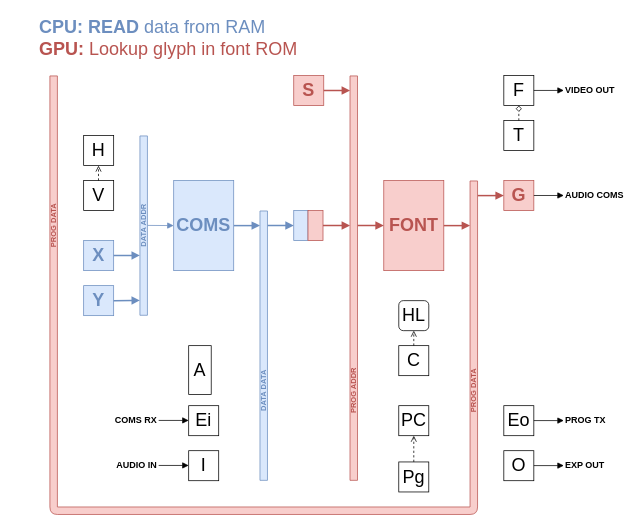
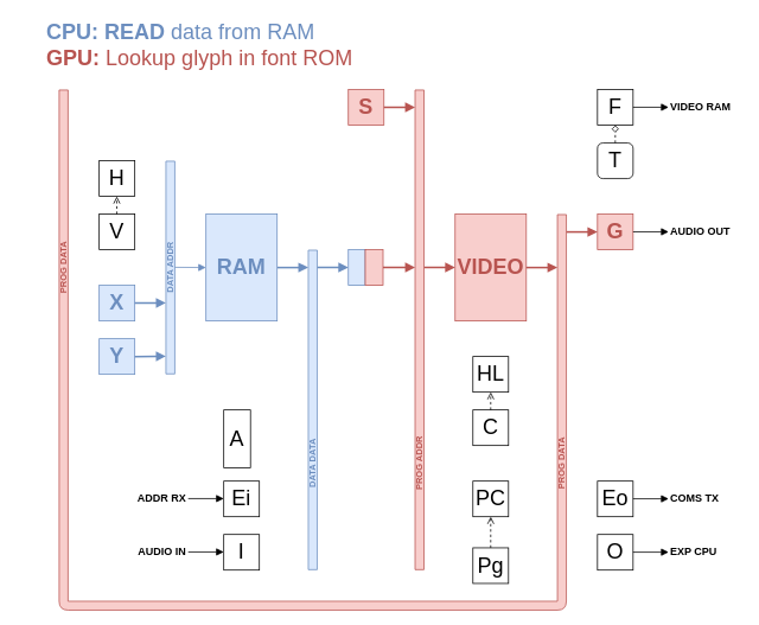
  <mxCell id="0" />
  <mxCell id="1" parent="0" />
  <mxCell id="2" value="&lt;font style=&quot;font-size: 24px&quot;&gt;H&lt;/font&gt;" style="whiteSpace=wrap;html=1;aspect=fixed;" parent="1" vertex="1"><mxGeometry x="111" y="180" width="40" height="40" as="geometry" /></mxCell>
  <mxCell id="3" value="&lt;font style=&quot;font-size: 24px&quot;&gt;V&lt;/font&gt;" style="whiteSpace=wrap;html=1;aspect=fixed;" parent="1" vertex="1"><mxGeometry x="111" y="240" width="40" height="40" as="geometry" /></mxCell>
  <mxCell id="4" value="&lt;font style=&quot;font-size: 24px&quot;&gt;C&lt;/font&gt;" style="whiteSpace=wrap;html=1;aspect=fixed;" parent="1" vertex="1"><mxGeometry x="531" y="460" width="40" height="40" as="geometry" /></mxCell>
  <mxCell id="5" value="&lt;font style=&quot;font-size: 24px&quot; color=&quot;#6c8ebf&quot;&gt;&lt;b&gt;X&lt;/b&gt;&lt;/font&gt;" style="whiteSpace=wrap;html=1;aspect=fixed;fillColor=#dae8fc;strokeColor=#6c8ebf;" parent="1" vertex="1"><mxGeometry x="111" y="320" width="40" height="40" as="geometry" /></mxCell>
  <mxCell id="6" value="&lt;font style=&quot;font-size: 24px&quot; color=&quot;#6c8ebf&quot;&gt;&lt;b&gt;Y&lt;/b&gt;&lt;/font&gt;" style="whiteSpace=wrap;html=1;aspect=fixed;fillColor=#dae8fc;strokeColor=#6c8ebf;" parent="1" vertex="1"><mxGeometry x="111" y="380" width="40" height="40" as="geometry" /></mxCell>
- <mxCell id="7" value="&lt;font style=&quot;font-size: 24px&quot;&gt;HL&lt;/font&gt;" style="whiteSpace=wrap;html=1;aspect=fixed;rounded=1;" parent="1" vertex="1"><mxGeometry x="531" y="400" width="40" height="40" as="geometry" /></mxCell>
+ <mxCell id="7" value="&lt;font style=&quot;font-size: 24px&quot;&gt;HL&lt;/font&gt;" style="whiteSpace=wrap;html=1;aspect=fixed;" parent="1" vertex="1"><mxGeometry x="531" y="400" width="40" height="40" as="geometry" /></mxCell>
  <mxCell id="8" value="" style="edgeStyle=orthogonalEdgeStyle;rounded=0;orthogonalLoop=1;jettySize=auto;html=1;endArrow=block;endFill=1;startArrow=none;startFill=0;exitX=1;exitY=0.5;exitDx=0;exitDy=0;fillColor=#dae8fc;strokeColor=#6c8ebf;strokeWidth=2;" parent="1" source="9" edge="1"><mxGeometry relative="1" as="geometry"><mxPoint x="316" y="300" as="sourcePoint" /><mxPoint x="346" y="300" as="targetPoint" /></mxGeometry></mxCell>
- <mxCell id="9" value="&lt;font style=&quot;font-size: 24px&quot; color=&quot;#6c8ebf&quot;&gt;&lt;b&gt;COMS&lt;/b&gt;&lt;/font&gt;" style="rounded=0;whiteSpace=wrap;html=1;fillColor=#dae8fc;strokeColor=#6c8ebf;" parent="1" vertex="1"><mxGeometry x="231" y="240" width="80" height="120" as="geometry" /></mxCell>
- <mxCell id="10" value="&lt;font style=&quot;font-size: 24px&quot; color=&quot;#b85450&quot;&gt;&lt;b&gt;FONT&lt;/b&gt;&lt;/font&gt;" style="rounded=0;whiteSpace=wrap;html=1;fillColor=#f8cecc;strokeColor=#b85450;" parent="1" vertex="1"><mxGeometry x="511" y="240" width="80" height="120" as="geometry" /></mxCell>
+ <mxCell id="9" value="&lt;font style=&quot;font-size: 24px&quot; color=&quot;#6c8ebf&quot;&gt;&lt;b&gt;RAM&lt;/b&gt;&lt;/font&gt;" style="rounded=0;whiteSpace=wrap;html=1;fillColor=#dae8fc;strokeColor=#6c8ebf;" parent="1" vertex="1"><mxGeometry x="231" y="240" width="80" height="120" as="geometry" /></mxCell>
+ <mxCell id="10" value="&lt;font style=&quot;font-size: 24px&quot; color=&quot;#b85450&quot;&gt;&lt;b&gt;VIDEO&lt;/b&gt;&lt;/font&gt;" style="rounded=0;whiteSpace=wrap;html=1;fillColor=#f8cecc;strokeColor=#b85450;" parent="1" vertex="1"><mxGeometry x="511" y="240" width="80" height="120" as="geometry" /></mxCell>
  <mxCell id="11" value="&lt;font style=&quot;font-size: 24px&quot;&gt;PC&lt;/font&gt;" style="whiteSpace=wrap;html=1;aspect=fixed;" parent="1" vertex="1"><mxGeometry x="531" y="540" width="40" height="40" as="geometry" /></mxCell>
  <mxCell id="12" value="&lt;font style=&quot;font-size: 24px&quot;&gt;Pg&lt;/font&gt;" style="whiteSpace=wrap;html=1;aspect=fixed;" parent="1" vertex="1"><mxGeometry x="531" y="615" width="40" height="40" as="geometry" /></mxCell>
  <mxCell id="13" value="&lt;font size=&quot;1&quot;&gt;&lt;span style=&quot;font-size: 24px&quot;&gt;A&lt;/span&gt;&lt;/font&gt;" style="whiteSpace=wrap;html=1;aspect=fixed;" parent="1" vertex="1"><mxGeometry x="251" y="460" width="30" height="65" as="geometry" /></mxCell>
  <mxCell id="14" value="&lt;font style=&quot;font-size: 24px&quot; color=&quot;#b85450&quot;&gt;&lt;b&gt;S&lt;/b&gt;&lt;/font&gt;" style="whiteSpace=wrap;html=1;aspect=fixed;fillColor=#f8cecc;strokeColor=#b85450;" parent="1" vertex="1"><mxGeometry x="391" y="100" width="40" height="40" as="geometry" /></mxCell>
  <mxCell id="15" value="&lt;font style=&quot;font-size: 24px&quot;&gt;Ei&lt;/font&gt;" style="whiteSpace=wrap;html=1;aspect=fixed;" parent="1" vertex="1"><mxGeometry x="251" y="540" width="40" height="40" as="geometry" /></mxCell>
  <mxCell id="16" value="&lt;font style=&quot;font-size: 24px&quot;&gt;I&lt;/font&gt;" style="whiteSpace=wrap;html=1;aspect=fixed;" parent="1" vertex="1"><mxGeometry x="251" y="600" width="40" height="40" as="geometry" /></mxCell>
  <mxCell id="17" value="&lt;font style=&quot;font-size: 24px&quot;&gt;Eo&lt;/font&gt;" style="whiteSpace=wrap;html=1;aspect=fixed;" parent="1" vertex="1"><mxGeometry x="671" y="540" width="40" height="40" as="geometry" /></mxCell>
  <mxCell id="18" value="&lt;font style=&quot;font-size: 24px&quot;&gt;F&lt;/font&gt;" style="whiteSpace=wrap;html=1;aspect=fixed;" parent="1" vertex="1"><mxGeometry x="671" y="100" width="40" height="40" as="geometry" /></mxCell>
  <mxCell id="19" value="&lt;font style=&quot;font-size: 24px&quot; color=&quot;#b85450&quot;&gt;&lt;b&gt;G&lt;/b&gt;&lt;/font&gt;" style="whiteSpace=wrap;html=1;aspect=fixed;fillColor=#f8cecc;strokeColor=#b85450;" parent="1" vertex="1"><mxGeometry x="671" y="240" width="40" height="40" as="geometry" /></mxCell>
  <mxCell id="20" value="&lt;font style=&quot;font-size: 24px&quot;&gt;O&lt;/font&gt;" style="whiteSpace=wrap;html=1;aspect=fixed;" parent="1" vertex="1"><mxGeometry x="671" y="600" width="40" height="40" as="geometry" /></mxCell>
  <mxCell id="21" value="" style="endArrow=block;html=1;entryX=0;entryY=0.5;entryDx=0;entryDy=0;endFill=1;fillColor=#dae8fc;strokeColor=#6c8ebf;strokeWidth=2;" parent="1" edge="1"><mxGeometry width="50" height="50" relative="1" as="geometry"><mxPoint x="151" y="340" as="sourcePoint" /><mxPoint x="186" y="339.71" as="targetPoint" /></mxGeometry></mxCell>
  <mxCell id="22" value="" style="endArrow=block;html=1;entryX=0;entryY=0.5;entryDx=0;entryDy=0;endFill=1;fillColor=#dae8fc;strokeColor=#6c8ebf;strokeWidth=2;" parent="1" edge="1"><mxGeometry width="50" height="50" relative="1" as="geometry"><mxPoint x="151" y="400" as="sourcePoint" /><mxPoint x="186" y="399.71" as="targetPoint" /></mxGeometry></mxCell>
  <mxCell id="23" value="" style="endArrow=block;html=1;endFill=1;fillColor=#dae8fc;strokeColor=#6c8ebf;" parent="1" edge="1"><mxGeometry width="50" height="50" relative="1" as="geometry"><mxPoint x="196" y="299.71" as="sourcePoint" /><mxPoint x="231" y="300" as="targetPoint" /></mxGeometry></mxCell>
  <mxCell id="24" value="" style="endArrow=block;html=1;endFill=1;fillColor=#dae8fc;strokeColor=#6c8ebf;strokeWidth=2;" parent="1" edge="1"><mxGeometry width="50" height="50" relative="1" as="geometry"><mxPoint x="356" y="299.83" as="sourcePoint" /><mxPoint x="391" y="300" as="targetPoint" /></mxGeometry></mxCell>
  <mxCell id="25" value="" style="endArrow=block;html=1;entryX=0;entryY=0.5;entryDx=0;entryDy=0;endFill=1;exitX=1;exitY=0.5;exitDx=0;exitDy=0;fillColor=#f8cecc;strokeColor=#b85450;strokeWidth=2;" parent="1" source="57" edge="1"><mxGeometry width="50" height="50" relative="1" as="geometry"><mxPoint x="431" y="300" as="sourcePoint" /><mxPoint x="466" y="299.83" as="targetPoint" /></mxGeometry></mxCell>
  <mxCell id="26" value="" style="endArrow=block;html=1;endFill=1;fillColor=#f8cecc;strokeColor=#b85450;strokeWidth=2;" parent="1" edge="1"><mxGeometry width="50" height="50" relative="1" as="geometry"><mxPoint x="476" y="299.83" as="sourcePoint" /><mxPoint x="511" y="300" as="targetPoint" /></mxGeometry></mxCell>
  <mxCell id="27" value="" style="endArrow=block;html=1;entryX=0;entryY=0.5;entryDx=0;entryDy=0;endFill=1;fillColor=#f8cecc;strokeColor=#b85450;strokeWidth=2;" parent="1" edge="1"><mxGeometry width="50" height="50" relative="1" as="geometry"><mxPoint x="431" y="120" as="sourcePoint" /><mxPoint x="466" y="119.92" as="targetPoint" /></mxGeometry></mxCell>
  <mxCell id="28" value="" style="endArrow=block;html=1;endFill=1;fillColor=#f8cecc;strokeColor=#b85450;strokeWidth=2;" parent="1" edge="1"><mxGeometry width="50" height="50" relative="1" as="geometry"><mxPoint x="636" y="260" as="sourcePoint" /><mxPoint x="671" y="260" as="targetPoint" /></mxGeometry></mxCell>
  <mxCell id="29" value="" style="endArrow=block;html=1;endFill=1;fillColor=#f8cecc;strokeColor=#b85450;strokeWidth=2;" parent="1" edge="1"><mxGeometry width="50" height="50" relative="1" as="geometry"><mxPoint x="591" y="300" as="sourcePoint" /><mxPoint x="626" y="300" as="targetPoint" /></mxGeometry></mxCell>
- <mxCell id="30" value="&lt;font style=&quot;font-size: 24px&quot;&gt;T&lt;/font&gt;" style="whiteSpace=wrap;html=1;aspect=fixed;" parent="1" vertex="1"><mxGeometry x="671" y="160" width="40" height="40" as="geometry" /></mxCell>
+ <mxCell id="30" value="&lt;font style=&quot;font-size: 24px&quot;&gt;T&lt;/font&gt;" style="whiteSpace=wrap;html=1;aspect=fixed;rounded=1;" parent="1" vertex="1"><mxGeometry x="671" y="160" width="40" height="40" as="geometry" /></mxCell>
  <mxCell id="31" value="" style="endArrow=diamond;dashed=1;html=1;strokeWidth=1;entryX=0.5;entryY=1;entryDx=0;entryDy=0;exitX=0.5;exitY=0;exitDx=0;exitDy=0;endFill=0;" parent="1" source="30" target="18" edge="1"><mxGeometry width="50" height="50" relative="1" as="geometry"><mxPoint x="711" y="190" as="sourcePoint" /><mxPoint x="761" y="140" as="targetPoint" /></mxGeometry></mxCell>
  <mxCell id="32" value="" style="endArrow=open;dashed=1;html=1;strokeWidth=1;endFill=0;entryX=0.5;entryY=1;entryDx=0;entryDy=0;" parent="1" target="7" edge="1"><mxGeometry width="50" height="50" relative="1" as="geometry"><mxPoint x="551" y="460" as="sourcePoint" /><mxPoint x="551" y="450" as="targetPoint" /></mxGeometry></mxCell>
  <mxCell id="33" value="" style="endArrow=open;dashed=1;html=1;strokeWidth=1;endFill=0;exitX=0.5;exitY=0;exitDx=0;exitDy=0;" parent="1" source="12" edge="1"><mxGeometry width="50" height="50" relative="1" as="geometry"><mxPoint x="581" y="540" as="sourcePoint" /><mxPoint x="551" y="580" as="targetPoint" /></mxGeometry></mxCell>
  <mxCell id="34" value="" style="endArrow=open;dashed=1;html=1;strokeWidth=1;endFill=0;exitX=0.5;exitY=0;exitDx=0;exitDy=0;" parent="1" edge="1"><mxGeometry width="50" height="50" relative="1" as="geometry"><mxPoint x="130.8" y="240" as="sourcePoint" /><mxPoint x="130.8" y="220" as="targetPoint" /></mxGeometry></mxCell>
  <mxCell id="35" value="" style="endArrow=block;html=1;entryX=0;entryY=0.5;entryDx=0;entryDy=0;endFill=1;" parent="1" edge="1"><mxGeometry width="50" height="50" relative="1" as="geometry"><mxPoint x="711" y="559.86" as="sourcePoint" /><mxPoint x="751" y="559.86" as="targetPoint" /></mxGeometry></mxCell>
  <mxCell id="36" value="" style="endArrow=block;html=1;entryX=0;entryY=0.5;entryDx=0;entryDy=0;endFill=1;" parent="1" edge="1"><mxGeometry width="50" height="50" relative="1" as="geometry"><mxPoint x="711" y="619.86" as="sourcePoint" /><mxPoint x="751" y="619.86" as="targetPoint" /></mxGeometry></mxCell>
  <mxCell id="37" value="" style="endArrow=block;html=1;entryX=0;entryY=0.5;entryDx=0;entryDy=0;endFill=1;" parent="1" edge="1"><mxGeometry width="50" height="50" relative="1" as="geometry"><mxPoint x="711" y="259.86" as="sourcePoint" /><mxPoint x="751" y="259.86" as="targetPoint" /></mxGeometry></mxCell>
  <mxCell id="38" value="" style="endArrow=block;html=1;entryX=0;entryY=0.5;entryDx=0;entryDy=0;endFill=1;" parent="1" edge="1"><mxGeometry width="50" height="50" relative="1" as="geometry"><mxPoint x="711" y="119.86" as="sourcePoint" /><mxPoint x="751" y="119.86" as="targetPoint" /></mxGeometry></mxCell>
  <mxCell id="39" value="" style="endArrow=block;html=1;entryX=0;entryY=0.5;entryDx=0;entryDy=0;endFill=1;" parent="1" edge="1"><mxGeometry width="50" height="50" relative="1" as="geometry"><mxPoint x="211" y="559.66" as="sourcePoint" /><mxPoint x="251" y="559.66" as="targetPoint" /></mxGeometry></mxCell>
  <mxCell id="40" value="" style="endArrow=block;html=1;entryX=0;entryY=0.5;entryDx=0;entryDy=0;endFill=1;" parent="1" edge="1"><mxGeometry width="50" height="50" relative="1" as="geometry"><mxPoint x="211" y="619.66" as="sourcePoint" /><mxPoint x="251" y="619.66" as="targetPoint" /></mxGeometry></mxCell>
- <mxCell id="41" value="&lt;b&gt;PROG TX&lt;/b&gt;" style="text;html=1;strokeColor=none;fillColor=none;align=left;verticalAlign=middle;whiteSpace=wrap;rounded=0;" parent="1" vertex="1"><mxGeometry x="751" y="550" width="80" height="20" as="geometry" /></mxCell>
- <mxCell id="42" value="&lt;b&gt;EXP OUT&lt;/b&gt;" style="text;html=1;strokeColor=none;fillColor=none;align=left;verticalAlign=middle;whiteSpace=wrap;rounded=0;" parent="1" vertex="1"><mxGeometry x="751" y="610" width="80" height="20" as="geometry" /></mxCell>
- <mxCell id="43" value="&lt;font size=&quot;1&quot;&gt;&lt;b style=&quot;font-size: 12px&quot;&gt;VIDEO OUT&lt;/b&gt;&lt;/font&gt;" style="text;html=1;strokeColor=none;fillColor=none;align=left;verticalAlign=middle;whiteSpace=wrap;rounded=0;" parent="1" vertex="1"><mxGeometry x="751" y="110" width="80" height="20" as="geometry" /></mxCell>
- <mxCell id="44" value="&lt;font size=&quot;1&quot;&gt;&lt;b style=&quot;font-size: 12px&quot;&gt;AUDIO COMS&lt;/b&gt;&lt;/font&gt;" style="text;html=1;strokeColor=none;fillColor=none;align=left;verticalAlign=middle;whiteSpace=wrap;rounded=0;" parent="1" vertex="1"><mxGeometry x="751" y="250" width="80" height="20" as="geometry" /></mxCell>
- <mxCell id="45" value="&lt;b&gt;COMS RX&lt;/b&gt;" style="text;html=1;strokeColor=none;fillColor=none;align=right;verticalAlign=middle;whiteSpace=wrap;rounded=0;" parent="1" vertex="1"><mxGeometry x="131" y="550" width="80" height="20" as="geometry" /></mxCell>
+ <mxCell id="41" value="&lt;b&gt;COMS TX&lt;/b&gt;" style="text;html=1;strokeColor=none;fillColor=none;align=left;verticalAlign=middle;whiteSpace=wrap;rounded=0;" parent="1" vertex="1"><mxGeometry x="751" y="550" width="80" height="20" as="geometry" /></mxCell>
+ <mxCell id="42" value="&lt;b&gt;EXP CPU&lt;/b&gt;" style="text;html=1;strokeColor=none;fillColor=none;align=left;verticalAlign=middle;whiteSpace=wrap;rounded=0;" parent="1" vertex="1"><mxGeometry x="751" y="610" width="80" height="20" as="geometry" /></mxCell>
+ <mxCell id="43" value="&lt;font size=&quot;1&quot;&gt;&lt;b style=&quot;font-size: 12px&quot;&gt;VIDEO RAM&lt;/b&gt;&lt;/font&gt;" style="text;html=1;strokeColor=none;fillColor=none;align=left;verticalAlign=middle;whiteSpace=wrap;rounded=0;" parent="1" vertex="1"><mxGeometry x="751" y="110" width="80" height="20" as="geometry" /></mxCell>
+ <mxCell id="44" value="&lt;font size=&quot;1&quot;&gt;&lt;b style=&quot;font-size: 12px&quot;&gt;AUDIO OUT&lt;/b&gt;&lt;/font&gt;" style="text;html=1;strokeColor=none;fillColor=none;align=left;verticalAlign=middle;whiteSpace=wrap;rounded=0;" parent="1" vertex="1"><mxGeometry x="751" y="250" width="80" height="20" as="geometry" /></mxCell>
+ <mxCell id="45" value="&lt;b&gt;ADDR RX&lt;/b&gt;" style="text;html=1;strokeColor=none;fillColor=none;align=right;verticalAlign=middle;whiteSpace=wrap;rounded=0;" parent="1" vertex="1"><mxGeometry x="131" y="550" width="80" height="20" as="geometry" /></mxCell>
  <mxCell id="46" value="&lt;b&gt;AUDIO IN&lt;/b&gt;" style="text;html=1;strokeColor=none;fillColor=none;align=right;verticalAlign=middle;whiteSpace=wrap;rounded=0;" parent="1" vertex="1"><mxGeometry x="131" y="610" width="80" height="20" as="geometry" /></mxCell>
  <mxCell id="47" value="" style="shape=flexArrow;endArrow=none;html=1;strokeWidth=1;endFill=0;fillColor=#f8cecc;strokeColor=#b85450;" parent="1" edge="1"><mxGeometry width="50" height="50" relative="1" as="geometry"><mxPoint x="71" y="100" as="sourcePoint" /><mxPoint x="631" y="240" as="targetPoint" /><Array as="points"><mxPoint x="71" y="680" /><mxPoint x="631" y="680" /></Array></mxGeometry></mxCell>
  <mxCell id="48" value="" style="shape=flexArrow;endArrow=none;html=1;fontSize=10;strokeWidth=1;endFill=0;fillColor=#dae8fc;strokeColor=#6c8ebf;" parent="1" edge="1"><mxGeometry width="50" height="50" relative="1" as="geometry"><mxPoint x="191" y="420" as="sourcePoint" /><mxPoint x="191" y="180" as="targetPoint" /></mxGeometry></mxCell>
  <mxCell id="49" value="&lt;b style=&quot;font-size: 10px&quot;&gt;DATA ADDR&lt;/b&gt;" style="text;html=1;strokeColor=none;fillColor=none;align=center;verticalAlign=middle;whiteSpace=wrap;rounded=0;rotation=-90;fontSize=10;fontColor=#6C8EBF;" parent="1" vertex="1"><mxGeometry x="140" y="290" width="100" height="20" as="geometry" /></mxCell>
  <mxCell id="50" value="" style="shape=flexArrow;endArrow=none;html=1;fontSize=10;strokeWidth=1;endFill=0;fillColor=#dae8fc;strokeColor=#6c8ebf;" parent="1" edge="1"><mxGeometry width="50" height="50" relative="1" as="geometry"><mxPoint x="351" y="640" as="sourcePoint" /><mxPoint x="351" y="280" as="targetPoint" /></mxGeometry></mxCell>
  <mxCell id="51" value="&lt;b style=&quot;font-size: 10px;&quot;&gt;PROG DATA&lt;/b&gt;" style="text;html=1;strokeColor=none;fillColor=none;align=center;verticalAlign=middle;whiteSpace=wrap;rounded=0;rotation=-90;fontSize=10;fontColor=#B85450;" parent="1" vertex="1"><mxGeometry x="580" y="510" width="100" height="20" as="geometry" /></mxCell>
  <mxCell id="52" value="" style="shape=flexArrow;endArrow=none;html=1;fontSize=10;strokeWidth=1;endFill=0;strokeColor=#b85450;fillColor=#f8cecc;" parent="1" edge="1"><mxGeometry width="50" height="50" relative="1" as="geometry"><mxPoint x="471" y="640" as="sourcePoint" /><mxPoint x="471" y="100" as="targetPoint" /></mxGeometry></mxCell>
  <mxCell id="53" value="&lt;b&gt;&lt;font style=&quot;font-size: 10px&quot;&gt;PROG ADDR&lt;/font&gt;&lt;/b&gt;" style="text;html=1;align=center;verticalAlign=middle;whiteSpace=wrap;rounded=0;rotation=-90;fontColor=#B85450;" parent="1" vertex="1"><mxGeometry x="420" y="510" width="100" height="20" as="geometry" /></mxCell>
  <mxCell id="54" value="&lt;b&gt;&lt;font style=&quot;font-size: 10px&quot;&gt;DATA DATA&lt;/font&gt;&lt;/b&gt;" style="text;html=1;strokeColor=none;fillColor=none;align=center;verticalAlign=middle;whiteSpace=wrap;rounded=0;rotation=-90;fontColor=#6C8EBF;" parent="1" vertex="1"><mxGeometry x="300" y="510" width="100" height="20" as="geometry" /></mxCell>
  <mxCell id="55" value="&lt;b style=&quot;font-size: 10px;&quot;&gt;PROG DATA&lt;/b&gt;" style="text;html=1;strokeColor=none;fillColor=none;align=center;verticalAlign=middle;whiteSpace=wrap;rounded=0;rotation=-90;fontSize=10;fontColor=#B85450;" parent="1" vertex="1"><mxGeometry x="20" y="290" width="100" height="20" as="geometry" /></mxCell>
  <mxCell id="56" value="" style="rounded=0;whiteSpace=wrap;html=1;fillColor=#dae8fc;strokeColor=#6c8ebf;" parent="1" vertex="1"><mxGeometry x="391" y="280" width="19" height="40" as="geometry" /></mxCell>
  <mxCell id="57" value="" style="rounded=0;whiteSpace=wrap;html=1;fillColor=#f8cecc;strokeColor=#b85450;" parent="1" vertex="1"><mxGeometry x="410" y="280" width="20" height="40" as="geometry" /></mxCell>
  <mxCell id="58" value="&lt;font style=&quot;font-size: 24px&quot;&gt;&lt;font color=&quot;#6c8ebf&quot;&gt;&lt;b&gt;CPU: READ&lt;/b&gt;&amp;nbsp;data from RAM&lt;br&gt;&lt;/font&gt;&lt;font color=&quot;#b85450&quot;&gt;&lt;b&gt;GPU: &lt;/b&gt;Lookup glyph in font ROM&lt;/font&gt;&lt;br&gt;&lt;/font&gt;" style="text;html=1;strokeColor=none;fillColor=none;align=left;verticalAlign=middle;whiteSpace=wrap;rounded=0;" parent="1" vertex="1"><mxGeometry x="50" y="20" width="419" height="60" as="geometry" /></mxCell>
